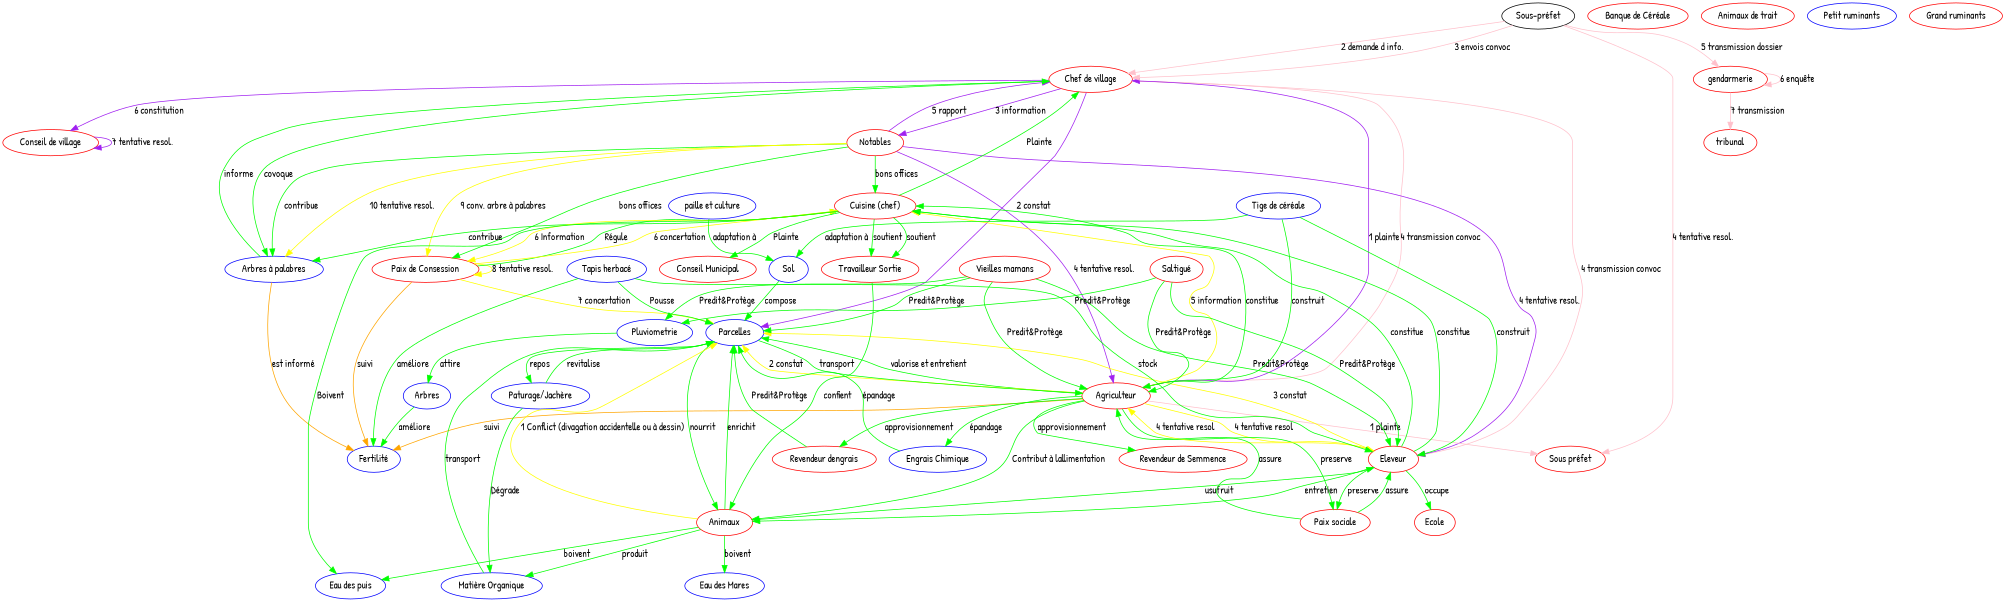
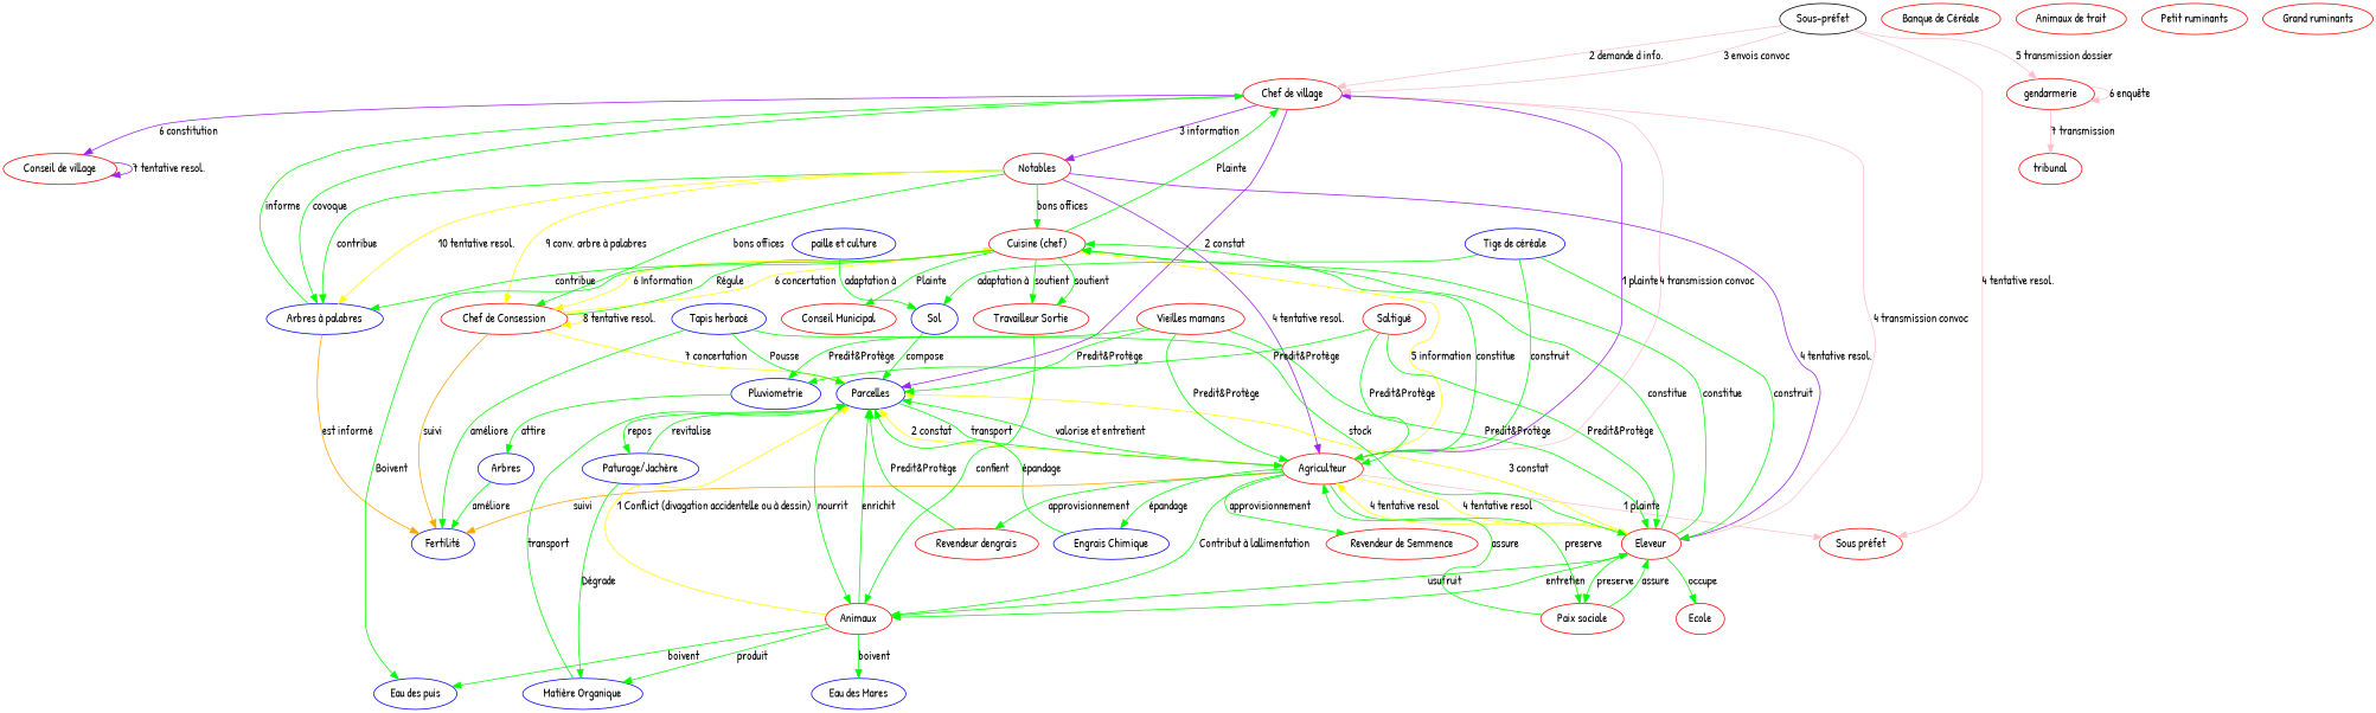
  digraph {
    fontname="Patrick Hand"
    node [color=red fontname="Patrick Hand" pardi=acteur]
    edge [color=green fontname="Patrick Hand" pardi=interaction]
    "Chef de village"
    Notables
    Agriculteur
    Eleveur
    "Conseil de village"
    "Arbres à palabres" [color=blue pardi=ressource]
    Parcelles [color=blue pardi=ressource]
-   "Chef de Consession" [label="Paix de Consession"]
+   "Chef de Consession"
    "Cuisine (chef)"
    "Sous préfet"
    "Fertilité" [color=blue pardi=ressource]
    Animaux
    "Revendeur de Semmence"
    "Revendeur dengrais"
    "Paix sociale" [pardi=ressource]
    "Engrais Chimique" [color=blue pardi=ressource]
    Ecole
    "Paturage/Jachère" [color=blue pardi=ressource]
    "Conseil Municipal"
    "Travailleur Sortie"
    "Eau des puis" [color=blue pardi=ressource]
    "Eau des Mares" [color=blue pardi=ressource]
    "Matière Organique" [color=blue pardi=ressource]
    "Banque de Céréale"
    "Vieilles mamans"
    Pluviometrie [color=blue pardi=ressource]
    Arbres [color=blue pardi=ressource]
    "Saltigué"
    "Animaux de trait"
-   "Petit ruminants" [color=blue]
+   "Petit ruminants"
    "Grand ruminants"
    gendarmerie
    tribunal
    "paille et culture" [color=blue pardi=ressource]
    Sol [color=blue pardi=ressource]
    "Tige de céréale" [color=blue pardi=ressource]
    "Tapis herbacé" [color=blue pardi=ressource]
    "Sous-préfet" [color="" pardi=""]
    "Chef de village" -> Notables [color=purple label="3 information" lvl_conflict=village pardi=dynamique_conflit]
    "Chef de village" -> Agriculteur [color=pink label="4 transmission convoc" lvl_conflict=droit pardi=dynamique_conflit]
    "Chef de village" -> Eleveur [color=pink label="4 transmission convoc" lvl_conflict=droit pardi=dynamique_conflit]
    "Chef de village" -> "Conseil de village" [color=purple label="6 constitution" lvl_conflict=village pardi=dynamique_conflit]
    "Chef de village" -> "Arbres à palabres" [label=covoque]
    "Chef de village" -> Parcelles [color=purple label="2 constat" lvl_conflict=village pardi=dynamique_conflit]
-   Notables -> "Chef de village" [color=purple label="5 rapport" lvl_conflict=village pardi=dynamique_conflit]
    Notables -> Agriculteur [color=purple label="4 tentative resol." lvl_conflict=village pardi=dynamique_conflit]
    Notables -> Eleveur [color=purple label="4 tentative resol." lvl_conflict=village pardi=dynamique_conflit]
    Notables -> "Arbres à palabres" [label=contribue]
    Notables -> "Arbres à palabres" [color=yellow label="10 tentative resol." lvl_conflict=quartier pardi=dynamique_conflit]
    Notables -> "Chef de Consession" [label="bons offices"]
    Notables -> "Chef de Consession" [color=yellow label="9 conv. arbre à palabres" lvl_conflict=quartier pardi=dynamique_conflit]
    Notables -> "Cuisine (chef)" [label="bons offices"]
    Agriculteur -> "Chef de village" [color=purple label="1 plainte" lvl_conflict=village pardi=dynamique_conflit]
    Agriculteur -> Eleveur [color=yellow label="4 tentative resol" lvl_conflict=quartier pardi=dynamique_conflit]
    Agriculteur -> Parcelles [label="valorise et entretient"]
    Agriculteur -> Parcelles [color=yellow label="2 constat" lvl_conflict=quartier pardi=dynamique_conflit]
    Agriculteur -> "Cuisine (chef)" [label=constitue]
    Agriculteur -> "Cuisine (chef)" [color=yellow label="5 information" lvl_conflict=quartier pardi=dynamique_conflit]
    Agriculteur -> "Sous préfet" [color=pink label="1 plainte" lvl_conflict=droit pardi=dynamique_conflit]
    Agriculteur -> "Fertilité" [color=orange label=suivi pardi=dynamique_fertilite]
    Agriculteur -> Animaux [label="Contribut à lallimentation"]
    Agriculteur -> "Revendeur de Semmence" [label=approvisionnement]
    Agriculteur -> "Revendeur dengrais" [label=approvisionnement]
    Agriculteur -> "Paix sociale" [label=preserve]
    Agriculteur -> "Engrais Chimique" [label="épandage"]
    Eleveur -> Agriculteur [color=yellow label="4 tentative resol" lvl_conflict=quartier pardi=dynamique_conflit]
    Eleveur -> Parcelles [color=yellow label="3 constat" lvl_conflict=quartier pardi=dynamique_conflit]
    Eleveur -> "Cuisine (chef)" [label=constitue]
    Eleveur -> "Cuisine (chef)" [label=constitue]
    Eleveur -> Animaux [label=entretien]
    Eleveur -> "Paix sociale" [label=preserve]
    Eleveur -> Ecole [label=occupe]
    "Conseil de village" -> "Conseil de village" [color=purple label="7 tentative resol." lvl_conflict=village pardi=dynamique_conflit]
    "Arbres à palabres" -> "Chef de village" [label=informe]
    "Arbres à palabres" -> "Fertilité" [color=orange label="est informé" pardi=dynamique_fertilite]
    Parcelles -> Agriculteur [label=transport]
    Parcelles -> Animaux [label=nourrit]
    Parcelles -> "Paturage/Jachère" [label=repos]
    "Chef de Consession" -> Parcelles [color=yellow label="7 concertation" lvl_conflict=quartier pardi=dynamique_conflit]
    "Chef de Consession" -> "Chef de Consession" [color=yellow label="8 tentative resol." lvl_conflict=quartier pardi=dynamique_conflit]
    "Chef de Consession" -> "Cuisine (chef)" [label="Régule"]
    "Chef de Consession" -> "Cuisine (chef)" [color=yellow label="6 concertation" lvl_conflict=quartier pardi=dynamique_conflit]
    "Chef de Consession" -> "Fertilité" [color=orange label=suivi pardi=dynamique_fertilite]
    "Cuisine (chef)" -> "Chef de village" [label=Plainte]
    "Cuisine (chef)" -> "Arbres à palabres" [label=contribue]
    "Cuisine (chef)" -> "Chef de Consession" [color=yellow label="6 Information" lvl_conflict=quartier pardi=dynamique_conflit]
    "Cuisine (chef)" -> "Conseil Municipal" [label=Plainte]
    "Cuisine (chef)" -> "Travailleur Sortie" [label=soutient]
    "Cuisine (chef)" -> "Travailleur Sortie" [label=soutient]
    "Cuisine (chef)" -> "Eau des puis" [label=Boivent]
    Animaux -> Eleveur [label=usufruit]
    Animaux -> Parcelles [label=enrichit]
    Animaux -> Parcelles [color=yellow label="1 Conflict (divagation accidentelle ou à dessin)" lvl_conflict=quartier pardi=dynamique_conflit]
    Animaux -> "Eau des puis" [label=boivent]
    Animaux -> "Eau des Mares" [label=boivent]
    Animaux -> "Matière Organique" [label=produit]
    "Revendeur dengrais" -> Parcelles [label="Predit&Protège"]
    "Paix sociale" -> Agriculteur [label=assure]
    "Paix sociale" -> Eleveur [label=assure]
    "Engrais Chimique" -> Parcelles [label="épandage"]
    "Paturage/Jachère" -> Parcelles [label=revitalise]
    "Paturage/Jachère" -> "Matière Organique" [label="Dégrade"]
    "Travailleur Sortie" -> Animaux [label=confient]
    "Matière Organique" -> Parcelles [label=transport]
    "Vieilles mamans" -> Agriculteur [label="Predit&Protège"]
    "Vieilles mamans" -> Eleveur [label="Predit&Protège"]
    "Vieilles mamans" -> Parcelles [label="Predit&Protège"]
    "Vieilles mamans" -> Pluviometrie [label="Predit&Protège"]
    Pluviometrie -> Arbres [label=attire]
    Arbres -> "Fertilité" [label="améliore"]
    "Saltigué" -> Agriculteur [label="Predit&Protège"]
    "Saltigué" -> Eleveur [label="Predit&Protège"]
    "Saltigué" -> Pluviometrie [label="Predit&Protège"]
    gendarmerie -> gendarmerie [color=pink label="6 enquête" lvl_conflict=droit pardi=dynamique_conflit]
    gendarmerie -> tribunal [color=pink label="7 transmission" lvl_conflict=droit pardi=dynamique_conflit]
    "paille et culture" -> Sol [label="adaptation à"]
    Sol -> Parcelles [label=compose]
    "Tige de céréale" -> Agriculteur [label=construit]
    "Tige de céréale" -> Eleveur [label=construit]
    "Tige de céréale" -> Sol [label="adaptation à"]
    "Tapis herbacé" -> Eleveur [label=stock]
    "Tapis herbacé" -> Parcelles [label=Pousse]
    "Tapis herbacé" -> "Fertilité" [label="améliore"]
    "Sous-préfet" -> "Chef de village" [color=pink label="2 demande d info." lvl_conflict=droit pardi=dynamique_conflit]
    "Sous-préfet" -> "Chef de village" [color=pink label="3 envois convoc" lvl_conflict=droit pardi=dynamique_conflit]
    "Sous-préfet" -> "Sous préfet" [color=pink label="4 tentative resol." lvl_conflict=droit pardi=dynamique_conflit]
    "Sous-préfet" -> gendarmerie [color=pink label="5 transmission dossier" lvl_conflict=droit pardi=dynamique_conflit]
  }
